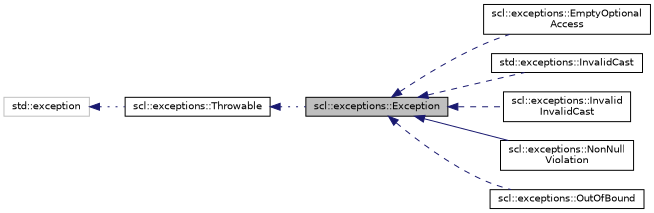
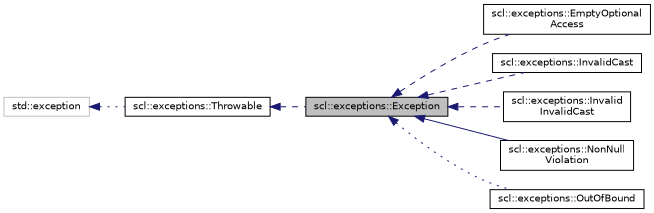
  digraph {
    fontname="DejaVu Sans"
    rankdir=LR
    node [color=black fillcolor=white fontname="DejaVu Sans" fontsize=10 shape=record style=filled]
    edge [color=midnightblue dir=back fontname="DejaVu Sans" fontsize=10 labelfontname=Helvetica labelfontsize=10 style=dashed]
    n1 [fillcolor=grey75 fontcolor=black height=0.2 label="scl::exceptions::Exception" width=0.4]
    n2 [height=0.2 label="scl::exceptions::EmptyOptional\lAccess" width=0.4]
-   n3 [height=0.2 label="std::exceptions::InvalidCast" width=0.4]
+   n3 [height=0.2 label="scl::exceptions::InvalidCast" width=0.4]
    n4 [height=0.2 label="scl::exceptions::Invalid\lInvalidCast" width=0.4]
    n5 [height=0.2 label="scl::exceptions::NonNull\lViolation" width=0.4]
    n6 [height=0.2 label="scl::exceptions::OutOfBound" width=0.4]
    n7 [height=0.2 label="scl::exceptions::Throwable" width=0.4]
    n8 [color=grey75 height=0.2 label="std::exception" width=0.4]
    n1 -> n2
    n1 -> n3
    n1 -> n4
    n1 -> n5 [style=solid]
-   n1 -> n6
-   n7 -> n1 [style=dotted]
+   n1 -> n6 [style=dotted]
+   n7 -> n1
    n8 -> n7 [style=dotted]
  }
